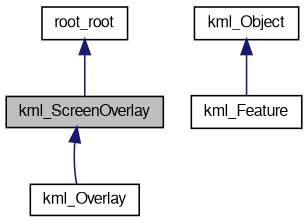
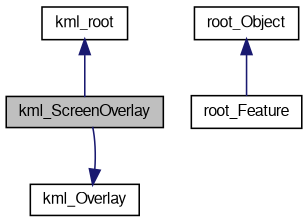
  digraph {
    node [color=black fontname=FreeSans fontsize=10 shape=record]
    edge [color=midnightblue dir=back fontname=FreeSans fontsize=10 labelfontname=FreeSans labelfontsize=10 style=solid]
    n1 [fillcolor=grey75 fontcolor=black height=0.2 label=kml_ScreenOverlay style=filled width=0.4]
    n2 [height=0.2 label=kml_Overlay width=0.4]
-   n3 [height=0.2 label=kml_Feature width=0.4]
-   n4 [height=0.2 label=kml_Object width=0.4]
-   n5 [height=0.2 label=root_root width=0.4]
-   n1 -> n2
+   n3 [height=0.2 label=root_Feature width=0.4]
+   n4 [height=0.2 label=root_Object width=0.4]
+   n5 [height=0.2 label=kml_root width=0.4]
+   n2 -> n1
    n4 -> n3
    n5 -> n1
  }
